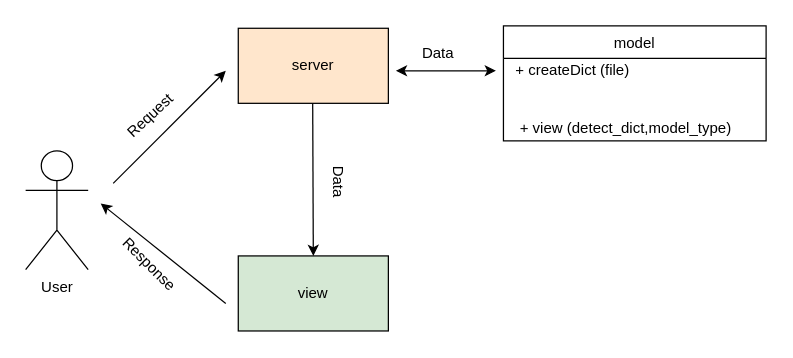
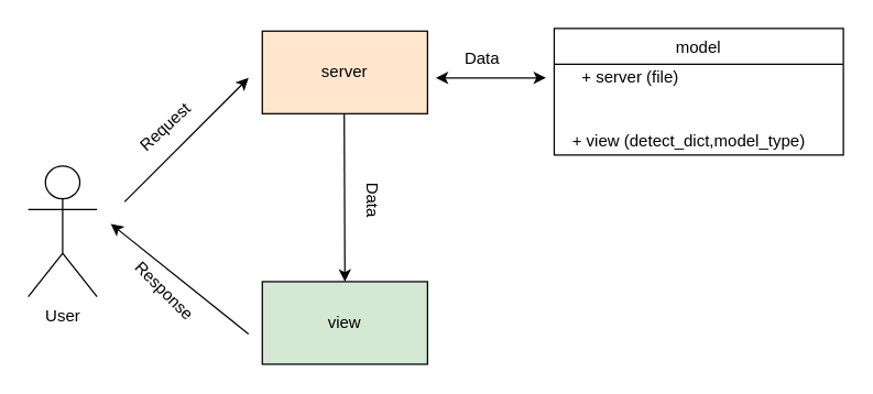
  <mxCell id="0" />
  <mxCell id="1" parent="0" />
  <mxCell id="2" value="view" style="rounded=0;whiteSpace=wrap;html=1;fillColor=#d5e8d4;" vertex="1" parent="1"><mxGeometry x="190" y="204" width="120" height="60" as="geometry" /></mxCell>
  <mxCell id="3" value="server" style="rounded=0;whiteSpace=wrap;html=1;fillColor=#ffe6cc;" vertex="1" parent="1"><mxGeometry x="190" y="22" width="120" height="60" as="geometry" /></mxCell>
  <mxCell id="4" value="User" style="shape=umlActor;verticalLabelPosition=bottom;verticalAlign=top;html=1;" vertex="1" parent="1"><mxGeometry x="20" y="120" width="50" height="95" as="geometry" /></mxCell>
  <mxCell id="5" value="model" style="swimlane;fontStyle=0;childLayout=stackLayout;horizontal=1;startSize=26;fillColor=none;horizontalStack=0;resizeParent=1;resizeParentMax=0;resizeLast=0;collapsible=1;marginBottom=0;" vertex="1" parent="1"><mxGeometry x="402" y="20" width="210" height="92" as="geometry" /></mxCell>
- <mxCell id="6" value="+ createDict (file)" style="text;html=1;align=center;verticalAlign=middle;resizable=0;points=[];autosize=1;strokeColor=none;" vertex="1" parent="1"><mxGeometry x="402" y="46" width="110" height="20" as="geometry" /></mxCell>
+ <mxCell id="6" value="+ server (file)" style="text;html=1;align=center;verticalAlign=middle;resizable=0;points=[];autosize=1;strokeColor=none;" vertex="1" parent="1"><mxGeometry x="402" y="46" width="110" height="20" as="geometry" /></mxCell>
  <mxCell id="7" style="edgeStyle=orthogonalEdgeStyle;rounded=0;orthogonalLoop=1;jettySize=auto;html=1;exitX=0.5;exitY=1;exitDx=0;exitDy=0;" edge="1" parent="1"><mxGeometry relative="1" as="geometry"><mxPoint x="300" y="162" as="sourcePoint" /><mxPoint x="300" y="162" as="targetPoint" /></mxGeometry></mxCell>
  <mxCell id="8" value="+ view (detect_dict,model_type)" style="text;html=1;strokeColor=none;fillColor=none;align=center;verticalAlign=middle;whiteSpace=wrap;rounded=0;" vertex="1" parent="1"><mxGeometry x="401" y="92" width="198" height="20" as="geometry" /></mxCell>
  <mxCell id="9" value="" style="endArrow=classic;html=1;" edge="1" parent="1"><mxGeometry width="50" height="50" relative="1" as="geometry"><mxPoint x="90" y="146" as="sourcePoint" /><mxPoint x="180" y="56" as="targetPoint" /></mxGeometry></mxCell>
  <mxCell id="10" value="Request" style="text;html=1;strokeColor=none;fillColor=none;align=center;verticalAlign=middle;whiteSpace=wrap;rounded=0;rotation=-43;" vertex="1" parent="1"><mxGeometry x="70" y="82" width="100" height="20" as="geometry" /></mxCell>
  <mxCell id="11" value="" style="endArrow=classic;html=1;" edge="1" parent="1"><mxGeometry width="50" height="50" relative="1" as="geometry"><mxPoint x="180" y="242" as="sourcePoint" /><mxPoint x="80" y="162" as="targetPoint" /></mxGeometry></mxCell>
  <mxCell id="12" value="Response" style="text;html=1;strokeColor=none;fillColor=none;align=center;verticalAlign=middle;whiteSpace=wrap;rounded=0;rotation=45;" vertex="1" parent="1"><mxGeometry x="99" y="201" width="40" height="20" as="geometry" /></mxCell>
  <mxCell id="13" value="" style="endArrow=classic;startArrow=classic;html=1;" edge="1" parent="1"><mxGeometry width="50" height="50" relative="1" as="geometry"><mxPoint x="396" y="56" as="sourcePoint" /><mxPoint x="316" y="56" as="targetPoint" /><Array as="points"><mxPoint x="346" y="56" /></Array></mxGeometry></mxCell>
  <mxCell id="14" value="Data" style="text;html=1;strokeColor=none;fillColor=none;align=center;verticalAlign=middle;whiteSpace=wrap;rounded=0;" vertex="1" parent="1"><mxGeometry x="320" y="32" width="60" height="20" as="geometry" /></mxCell>
  <mxCell id="15" value="Data" style="text;html=1;strokeColor=none;fillColor=none;align=center;verticalAlign=middle;whiteSpace=wrap;rounded=0;rotation=90;" vertex="1" parent="1"><mxGeometry x="235" y="125" width="70" height="40" as="geometry" /></mxCell>
  <mxCell id="16" value="" style="endArrow=classic;html=1;entryX=0.5;entryY=0;entryDx=0;entryDy=0;" edge="1" parent="1" target="2"><mxGeometry width="50" height="50" relative="1" as="geometry"><mxPoint x="249.5" y="82" as="sourcePoint" /><mxPoint x="250" y="192" as="targetPoint" /></mxGeometry></mxCell>
